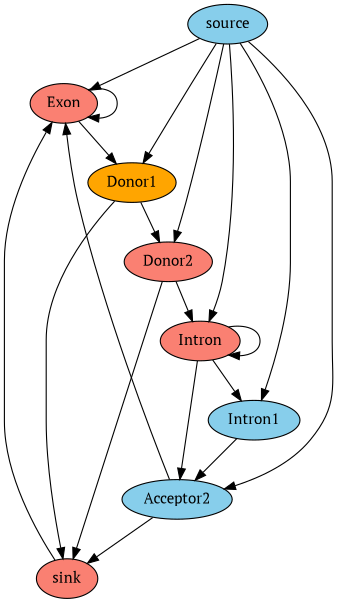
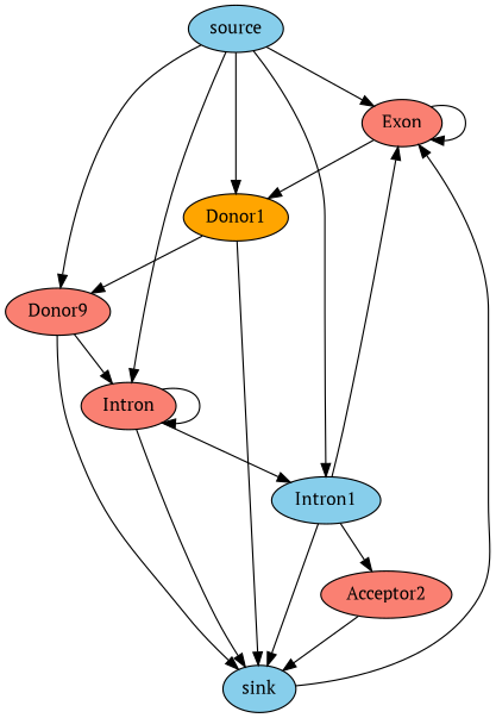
  digraph {
    fontname="PT Serif"
    node [fillcolor=salmon fontname="PT Serif" style=filled]
    edge [fontname="PT Serif"]
    source [fillcolor=skyblue]
    Exon
    Donor1 [fillcolor=orange]
-   Donor2
+   Donor2 [label=Donor9]
    Intron
    n6 [fillcolor=skyblue label=Intron1]
-   Acceptor2 [fillcolor=skyblue]
-   sink
+   Acceptor2
+   sink [fillcolor=skyblue]
    source -> Exon
    source -> Donor1
    source -> Donor2
    source -> Intron
    source -> n6
-   source -> Acceptor2
    Exon -> Exon
    Exon -> Donor1
    Donor1 -> Donor2
    Donor1 -> sink
    Donor2 -> Intron
    Donor2 -> sink
    Intron -> Intron
    Intron -> n6
-   Intron -> Acceptor2
+   Intron -> sink
    n6 -> Acceptor2
-   Acceptor2 -> Exon
+   n6 -> sink
+   n6 -> Exon
    Acceptor2 -> sink
    sink -> Exon
  }
